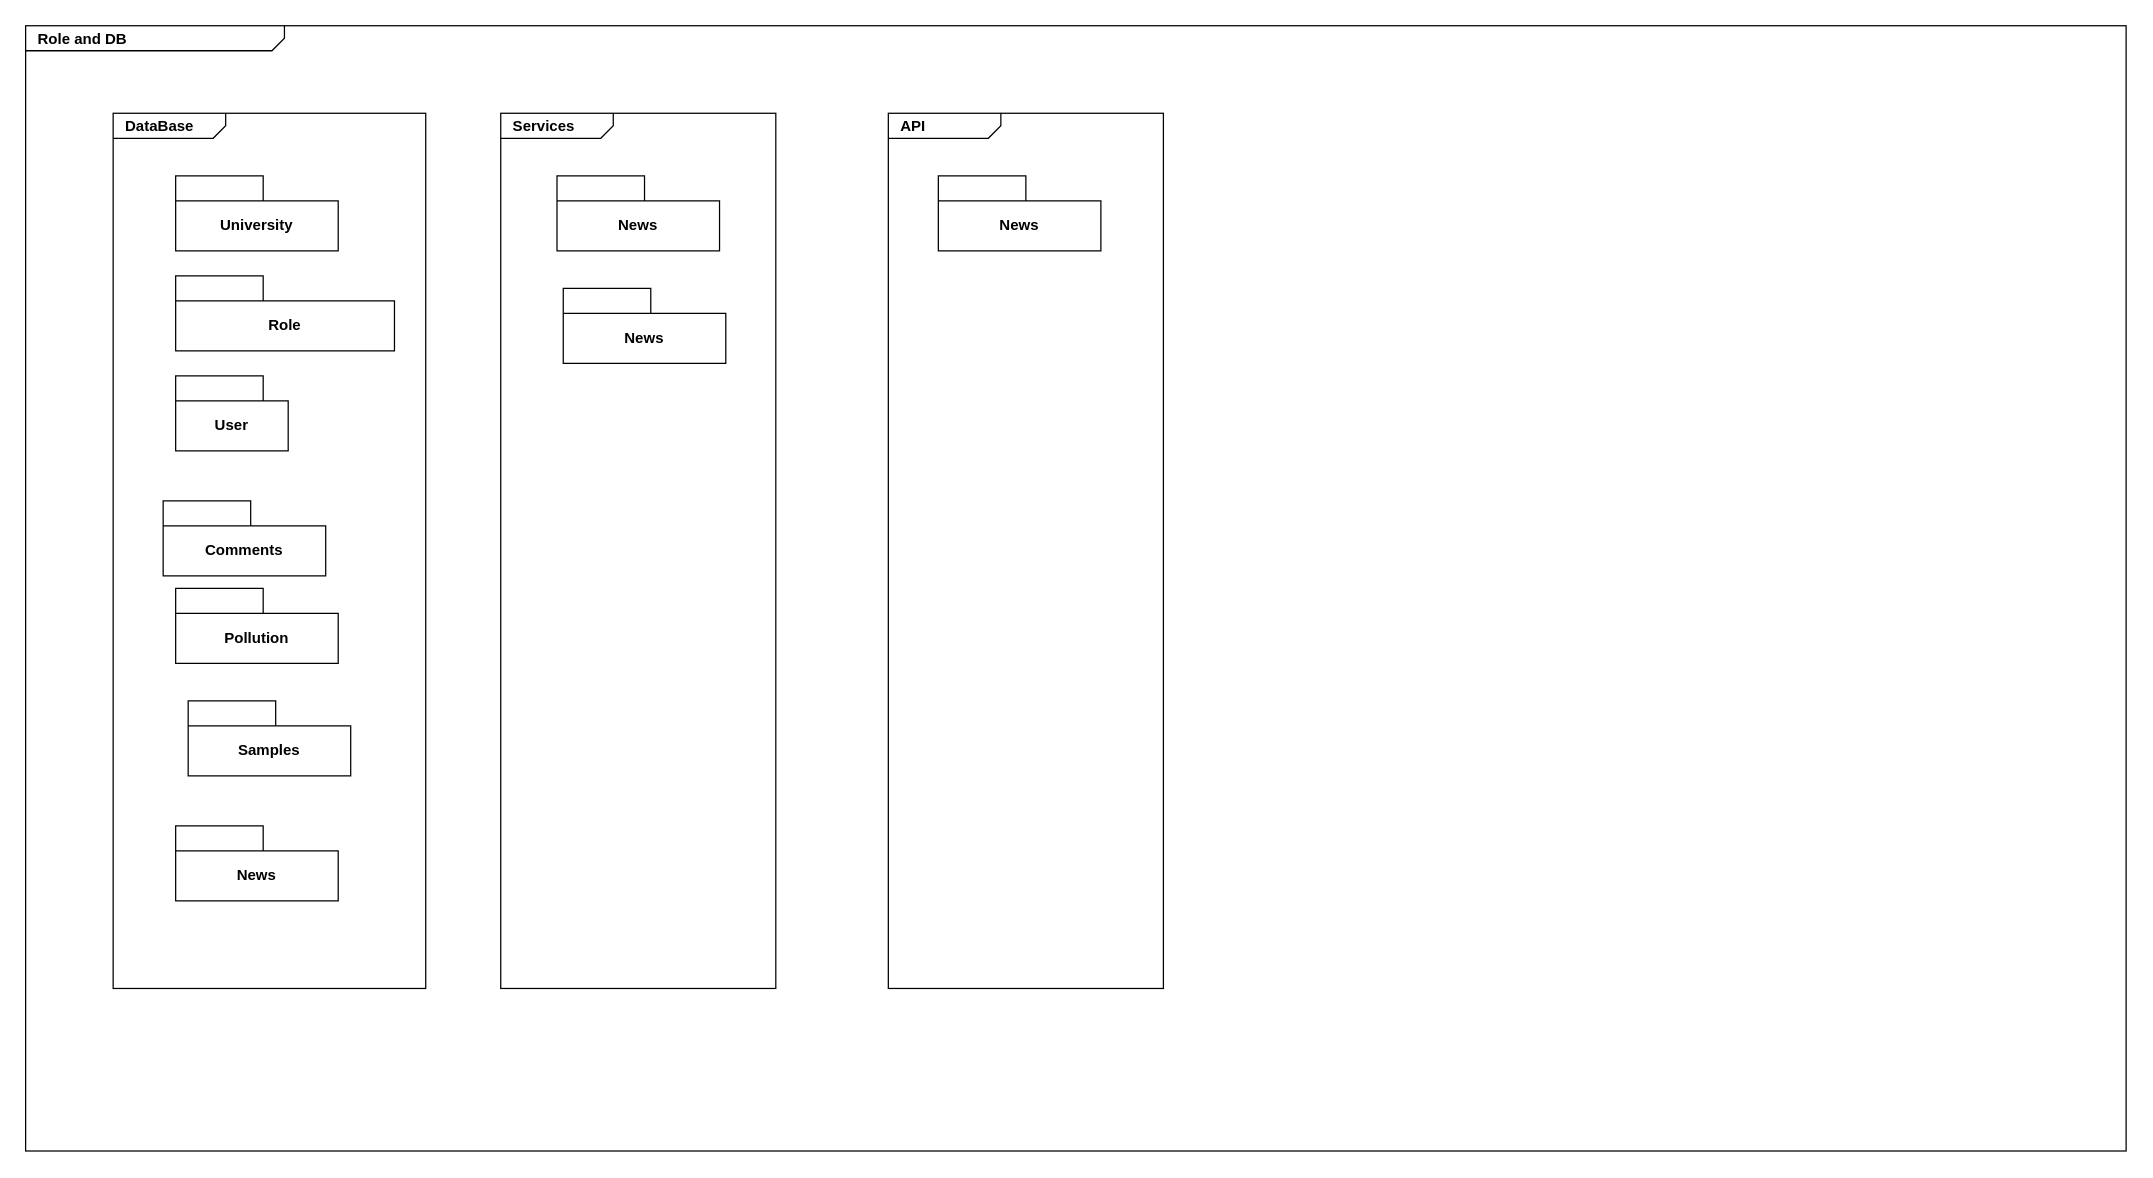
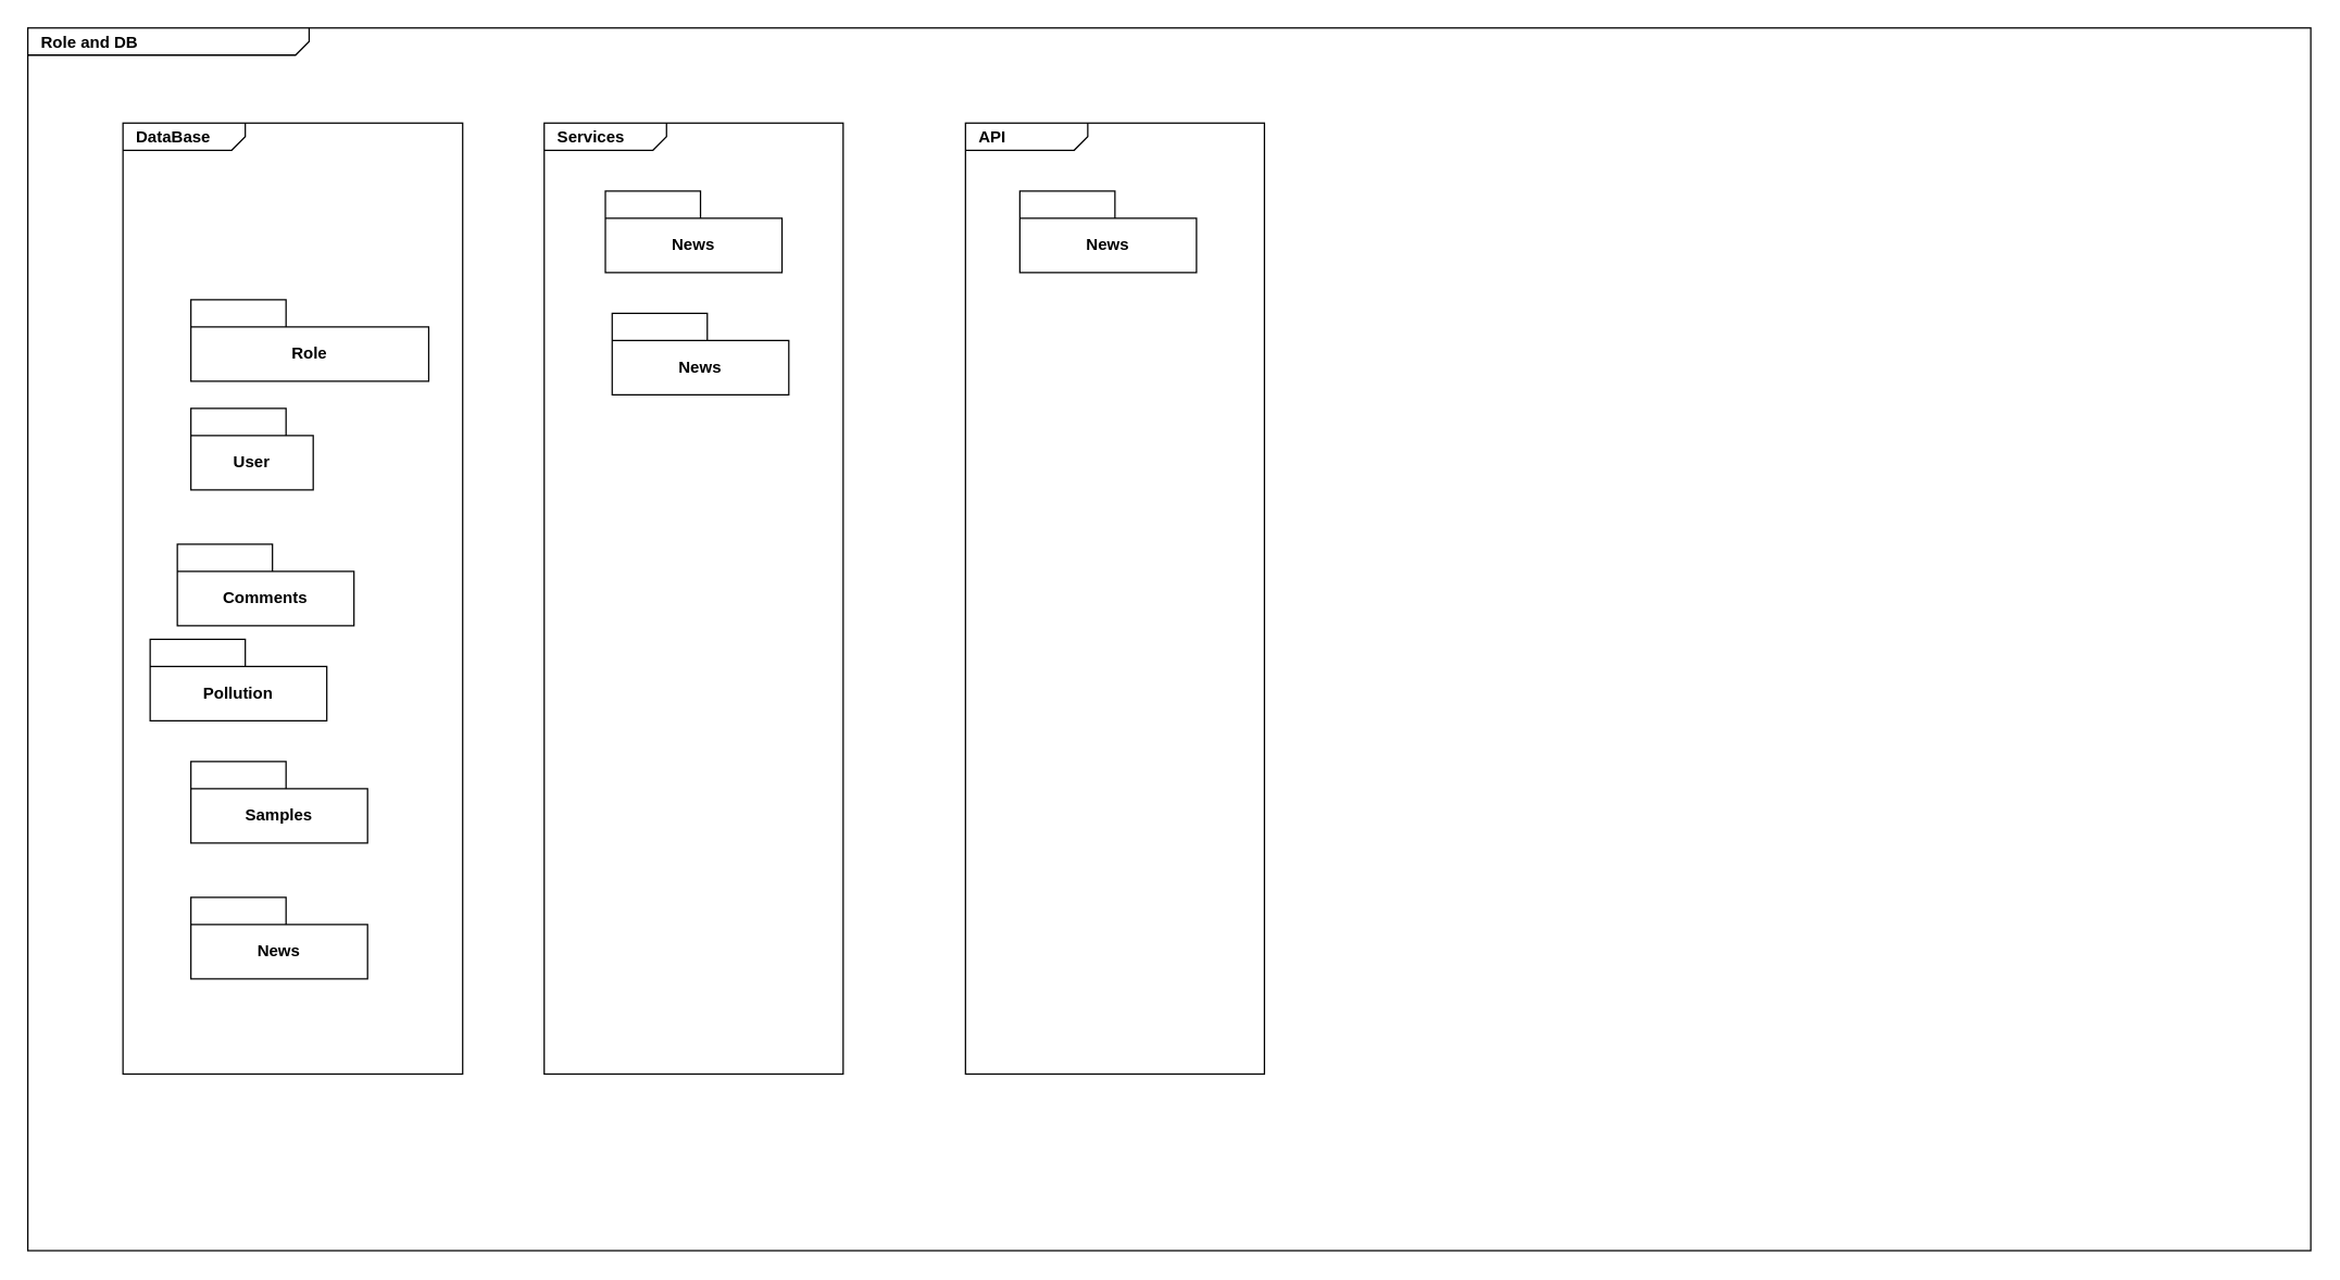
  <mxCell id="0" style=";html=1;" />
  <mxCell id="1" style=";html=1;" parent="0" />
  <mxCell id="2" value="&lt;p style=&quot;margin: 0px ; margin-top: 4px ; margin-left: 10px ; text-align: left&quot;&gt;&lt;b&gt;Role and DB&lt;/b&gt;&lt;/p&gt;" style="html=1;strokeWidth=1;shape=mxgraph.sysml.package;html=1;overflow=fill;whiteSpace=wrap;fontSize=12;align=center;labelX=207;" parent="1" vertex="1"><mxGeometry x="20" y="20" width="1680" height="900" as="geometry" /></mxCell>
  <mxCell id="3" value="&lt;p style=&quot;margin:0px;margin-top:4px;margin-left:10px;text-align:left;&quot;&gt;&lt;b&gt;DataBase&lt;/b&gt;&lt;/p&gt;" style="html=1;shape=mxgraph.sysml.package;html=1;overflow=fill;whiteSpace=wrap;" vertex="1" parent="1"><mxGeometry x="90" y="90" width="250" height="700" as="geometry" /></mxCell>
  <mxCell id="4" style="edgeStyle=orthogonalEdgeStyle;rounded=0;orthogonalLoop=1;jettySize=auto;html=1;endArrow=none;startFill=0;" parent="1" edge="1"><mxGeometry relative="1" as="geometry"><mxPoint x="465" y="500" as="sourcePoint" /></mxGeometry></mxCell>
  <mxCell id="5" style="edgeStyle=orthogonalEdgeStyle;rounded=0;orthogonalLoop=1;jettySize=auto;html=1;endArrow=none;startFill=0;" parent="1" edge="1"><mxGeometry relative="1" as="geometry"><mxPoint x="541.5" y="470" as="sourcePoint" /></mxGeometry></mxCell>
  <mxCell id="6" style="edgeStyle=orthogonalEdgeStyle;rounded=0;orthogonalLoop=1;jettySize=auto;html=1;endArrow=none;startFill=0;" parent="1" edge="1"><mxGeometry relative="1" as="geometry"><Array as="points"><mxPoint x="490" y="340" /></Array><mxPoint x="600" y="340" as="targetPoint" /></mxGeometry></mxCell>
  <mxCell id="7" style="edgeStyle=none;curved=1;rounded=0;orthogonalLoop=1;jettySize=auto;html=1;fontSize=12;startSize=8;endSize=8;endArrow=none;startFill=0;" parent="1" edge="1"><mxGeometry relative="1" as="geometry"><mxPoint x="685.589" y="500" as="sourcePoint" /></mxGeometry></mxCell>
- <mxCell id="8" value="University" style="shape=folder;fontStyle=1;tabWidth=70;tabHeight=20;tabPosition=left;html=1;boundedLbl=1;whiteSpace=wrap;" vertex="1" parent="1"><mxGeometry x="140" y="140" width="130" height="60" as="geometry" /></mxCell>
  <mxCell id="9" value="User" style="shape=folder;fontStyle=1;tabWidth=70;tabHeight=20;tabPosition=left;html=1;boundedLbl=1;whiteSpace=wrap;" vertex="1" parent="1"><mxGeometry x="140" y="300" width="90" height="60" as="geometry" /></mxCell>
  <mxCell id="10" value="Role" style="shape=folder;fontStyle=1;tabWidth=70;tabHeight=20;tabPosition=left;html=1;boundedLbl=1;whiteSpace=wrap;" vertex="1" parent="1"><mxGeometry x="140" y="220" width="175" height="60" as="geometry" /></mxCell>
- <mxCell id="11" value="Samples" style="shape=folder;fontStyle=1;tabWidth=70;tabHeight=20;tabPosition=left;html=1;boundedLbl=1;whiteSpace=wrap;" vertex="1" parent="1"><mxGeometry x="150" y="560" width="130" height="60" as="geometry" /></mxCell>
- <mxCell id="12" value="Pollution" style="shape=folder;fontStyle=1;tabWidth=70;tabHeight=20;tabPosition=left;html=1;boundedLbl=1;whiteSpace=wrap;" vertex="1" parent="1"><mxGeometry x="140" y="470" width="130" height="60" as="geometry" /></mxCell>
+ <mxCell id="11" value="Samples" style="shape=folder;fontStyle=1;tabWidth=70;tabHeight=20;tabPosition=left;html=1;boundedLbl=1;whiteSpace=wrap;" vertex="1" parent="1"><mxGeometry x="140" y="560" width="130" height="60" as="geometry" /></mxCell>
+ <mxCell id="12" value="Pollution" style="shape=folder;fontStyle=1;tabWidth=70;tabHeight=20;tabPosition=left;html=1;boundedLbl=1;whiteSpace=wrap;" vertex="1" parent="1"><mxGeometry x="110" y="470" width="130" height="60" as="geometry" /></mxCell>
  <mxCell id="13" value="News" style="shape=folder;fontStyle=1;tabWidth=70;tabHeight=20;tabPosition=left;html=1;boundedLbl=1;whiteSpace=wrap;" vertex="1" parent="1"><mxGeometry x="140" y="660" width="130" height="60" as="geometry" /></mxCell>
  <mxCell id="14" value="Comments" style="shape=folder;fontStyle=1;tabWidth=70;tabHeight=20;tabPosition=left;html=1;boundedLbl=1;whiteSpace=wrap;" vertex="1" parent="1"><mxGeometry x="130" y="400" width="130" height="60" as="geometry" /></mxCell>
  <mxCell id="15" value="&lt;p style=&quot;margin:0px;margin-top:4px;margin-left:10px;text-align:left;&quot;&gt;&lt;b&gt;API&lt;/b&gt;&lt;/p&gt;" style="html=1;shape=mxgraph.sysml.package;html=1;overflow=fill;whiteSpace=wrap;fillColor=none;" vertex="1" parent="1"><mxGeometry x="710" y="90" width="220" height="700" as="geometry" /></mxCell>
  <mxCell id="16" value="News" style="shape=folder;fontStyle=1;tabWidth=70;tabHeight=20;tabPosition=left;html=1;boundedLbl=1;whiteSpace=wrap;" vertex="1" parent="1"><mxGeometry x="750" y="140" width="130" height="60" as="geometry" /></mxCell>
  <mxCell id="17" value="&lt;p style=&quot;margin:0px;margin-top:4px;margin-left:10px;text-align:left;&quot;&gt;&lt;b&gt;Services&lt;/b&gt;&lt;/p&gt;" style="html=1;shape=mxgraph.sysml.package;html=1;overflow=fill;whiteSpace=wrap;fillColor=none;" vertex="1" parent="1"><mxGeometry x="400" y="90" width="220" height="700" as="geometry" /></mxCell>
  <mxCell id="18" value="News" style="shape=folder;fontStyle=1;tabWidth=70;tabHeight=20;tabPosition=left;html=1;boundedLbl=1;whiteSpace=wrap;" vertex="1" parent="1"><mxGeometry x="445" y="140" width="130" height="60" as="geometry" /></mxCell>
  <mxCell id="19" value="News" style="shape=folder;fontStyle=1;tabWidth=70;tabHeight=20;tabPosition=left;html=1;boundedLbl=1;whiteSpace=wrap;" vertex="1" parent="1"><mxGeometry x="450" y="230" width="130" height="60" as="geometry" /></mxCell>
